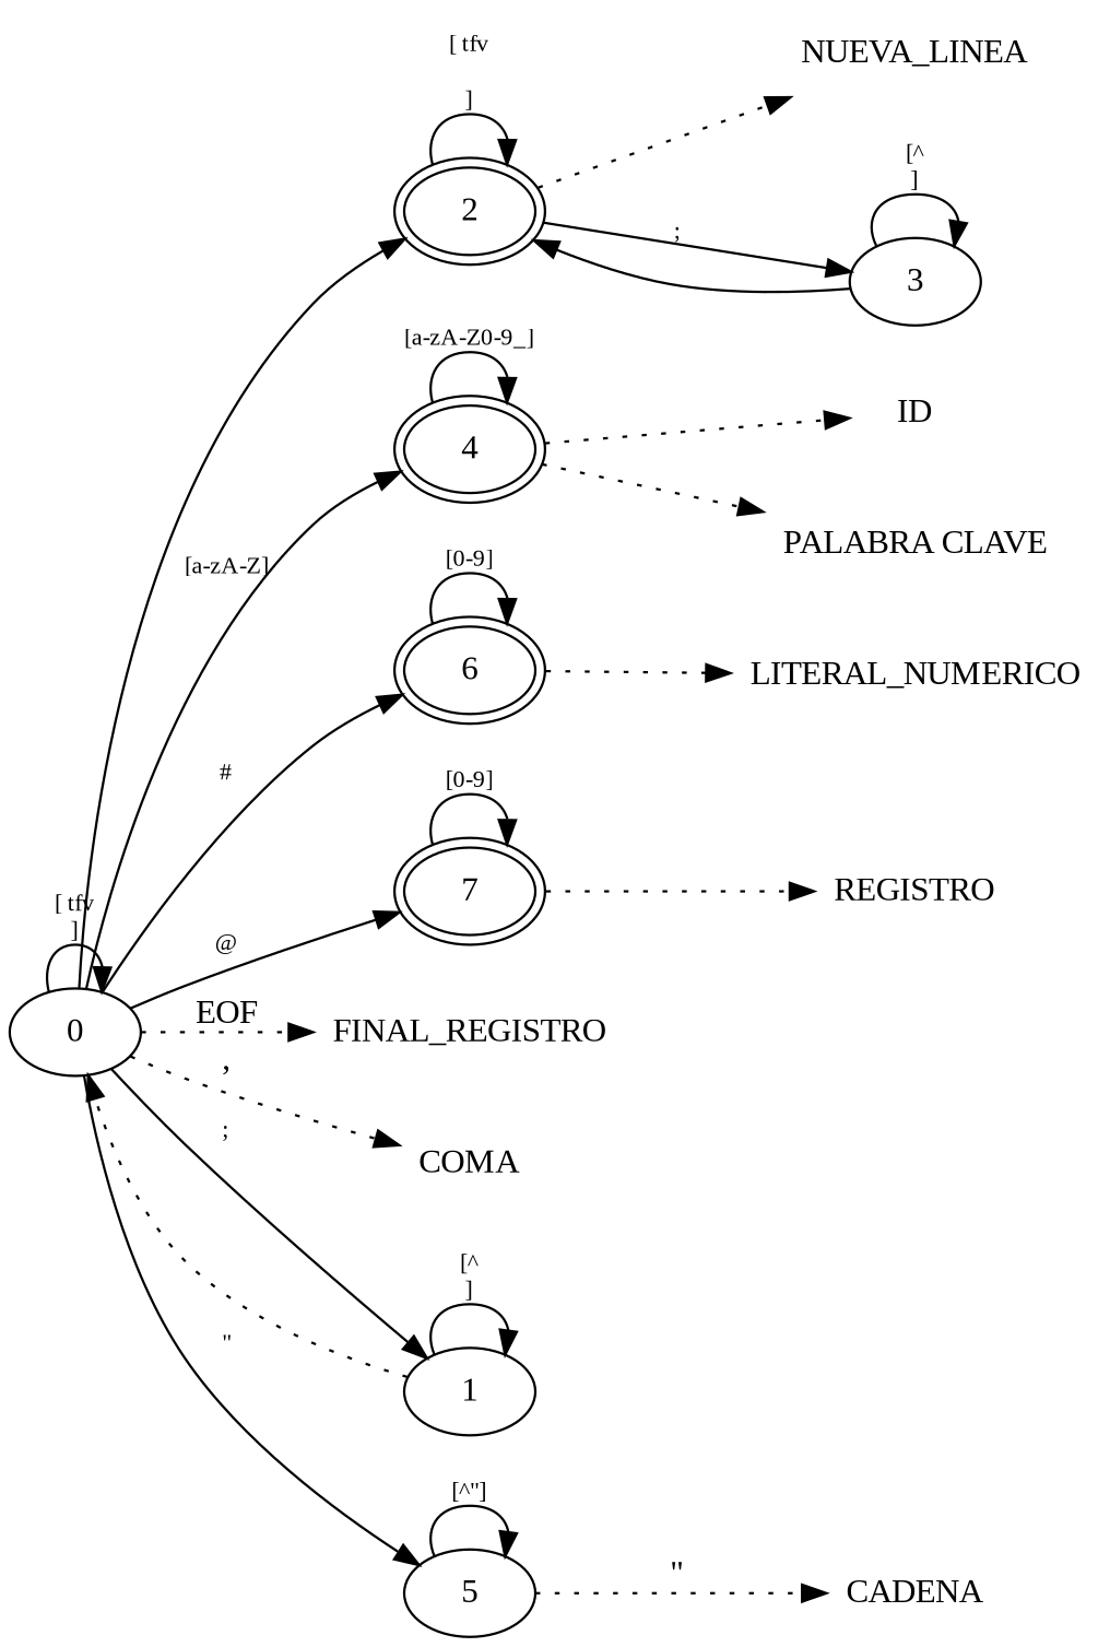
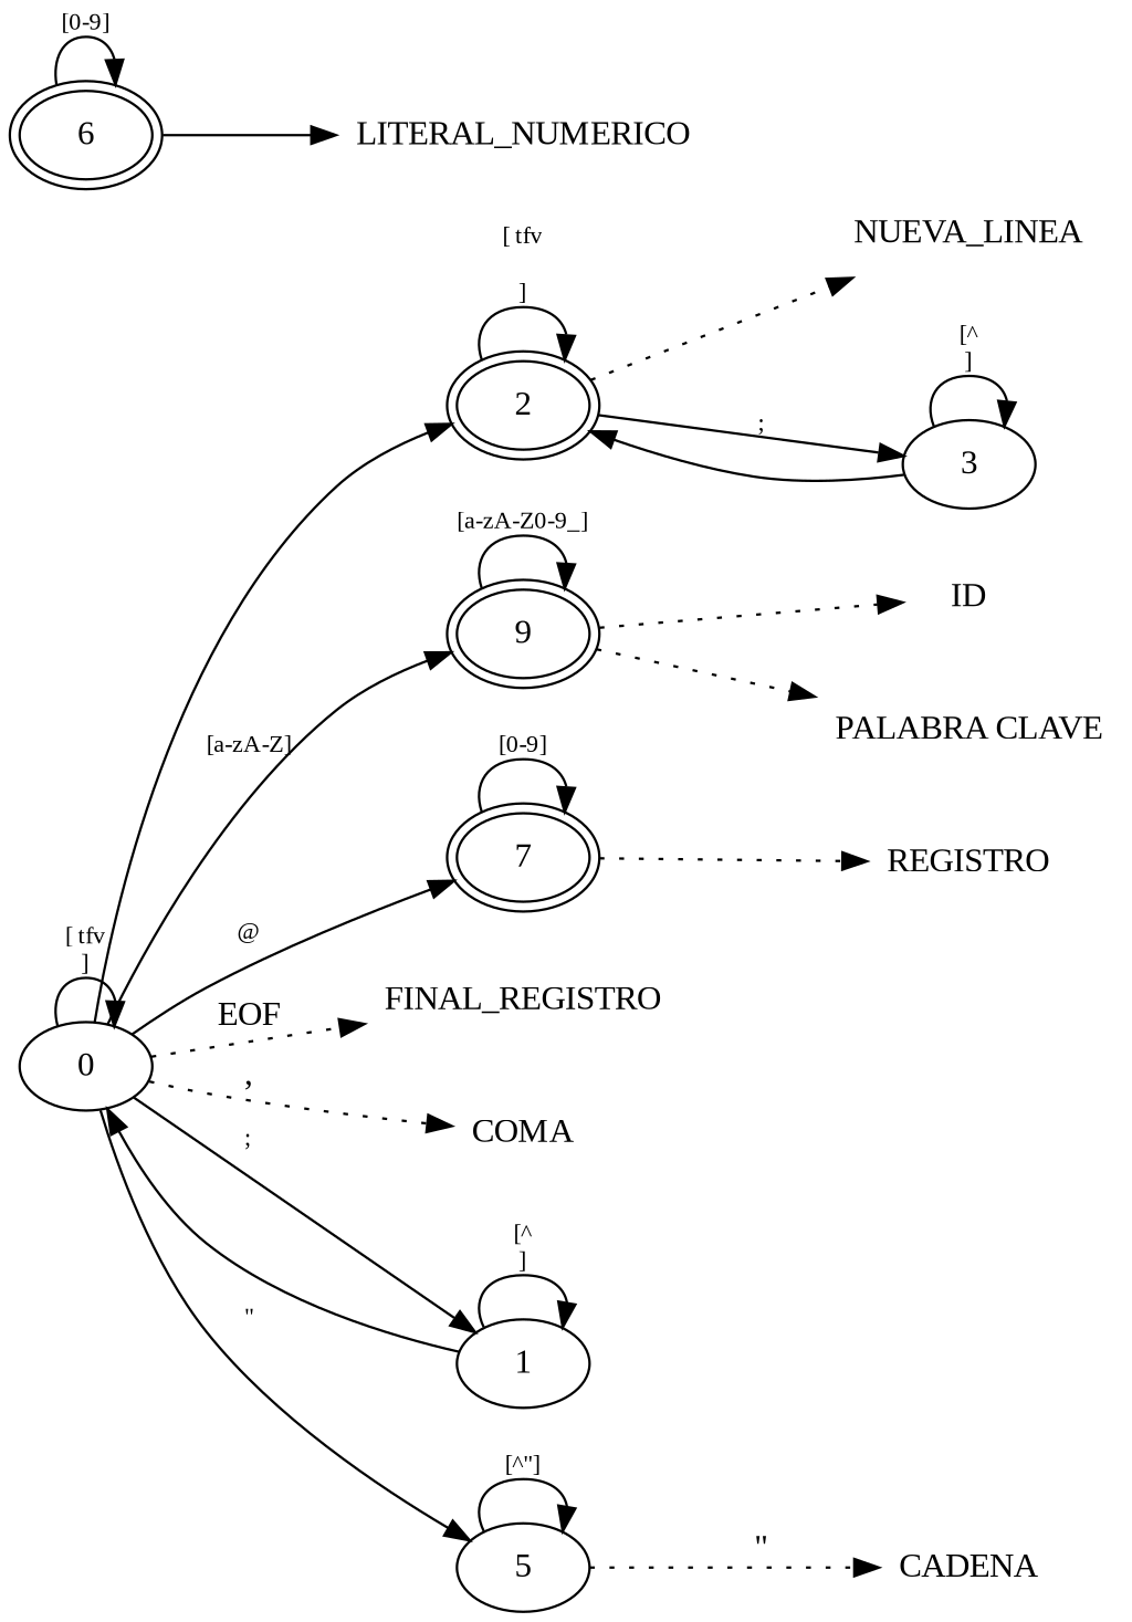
  digraph {
    fontname="Liberation Serif"
    rankdir=LR
    node [fontname="Liberation Serif"]
    edge [fontname="Liberation Serif" fontsize=10]
    2 [peripheries=2]
    NUEVA_LINEA [shape=plaintext]
    3
-   4 [peripheries=2]
+   4 [peripheries=2 label=9]
    ID [shape=plaintext]
    "PALABRA CLAVE" [shape=plaintext]
    6 [peripheries=2]
    LITERAL_NUMERICO [shape=plaintext]
    7 [peripheries=2]
    REGISTRO [shape=plaintext]
    n11 [label=FINAL_REGISTRO shape=plaintext]
    CADENA [shape=plaintext]
    COMA [shape=plaintext]
    0
    1
    5
    2 -> 2 [label="[\ \t\f\v\r\n]"]
    2 -> NUEVA_LINEA [style=dotted fontsize=""]
    2 -> 3 [label=";"]
    3 -> 2 [label="\n"]
    3 -> 3 [label="[^\n]"]
    4 -> 4 [label="[a-zA-Z0-9_]"]
    4 -> ID [style=dotted fontsize=""]
    4 -> "PALABRA CLAVE" [style=dotted fontsize=""]
    6 -> 6 [label="[0-9]"]
-   6 -> LITERAL_NUMERICO [style=dotted fontsize=""]
+   6 -> LITERAL_NUMERICO [style=solid fontsize=""]
    7 -> 7 [label="[0-9]"]
    7 -> REGISTRO [style=dotted fontsize=""]
    0 -> 2 [label="\n"]
    0 -> 4 [label="[a-zA-Z]"]
-   0 -> 6 [label="#"]
    0 -> 7 [label="@"]
    0 -> n11 [label=EOF style=dotted fontsize=""]
    0 -> COMA [label="," style=dotted fontsize=""]
    0 -> 0 [label="[\ \t\f\v\r]"]
    0 -> 1 [label=";"]
    0 -> 5 [label="\""]
-   1 -> 0 [label="\n" style=dotted]
+   1 -> 0 [label="\n"]
    1 -> 1 [label="[^\n]"]
    5 -> CADENA [label="\"" style=dotted fontsize=""]
    5 -> 5 [label="[^\"]"]
  }
